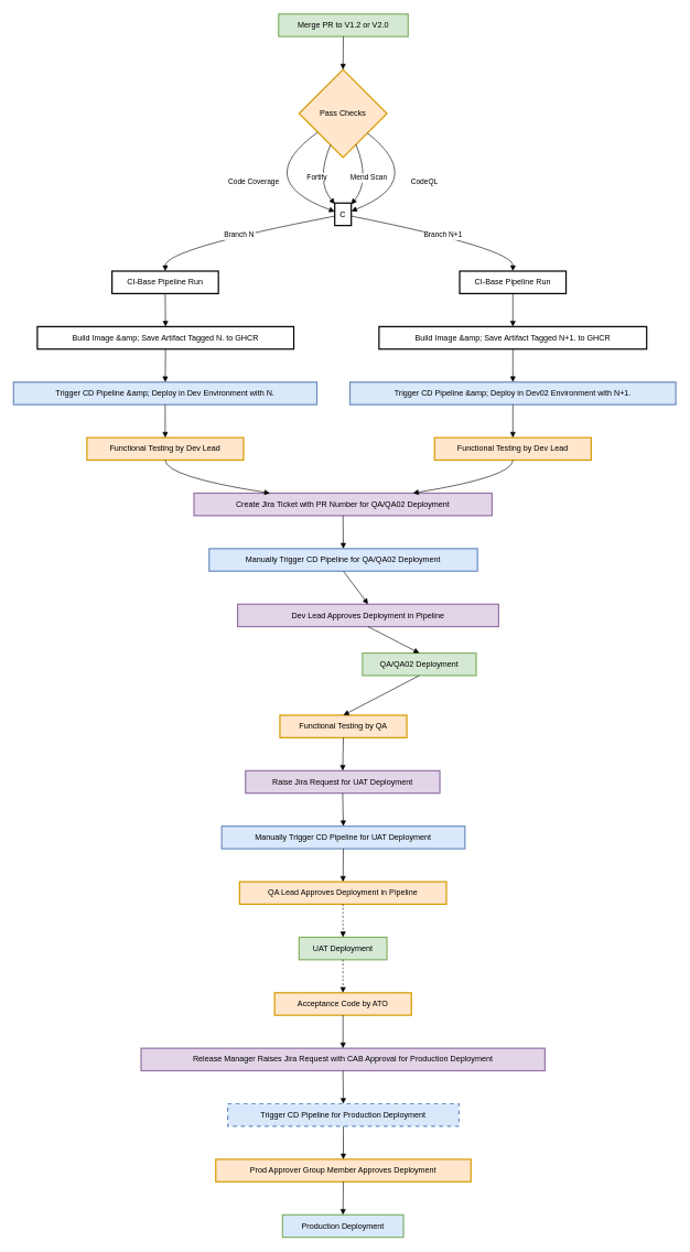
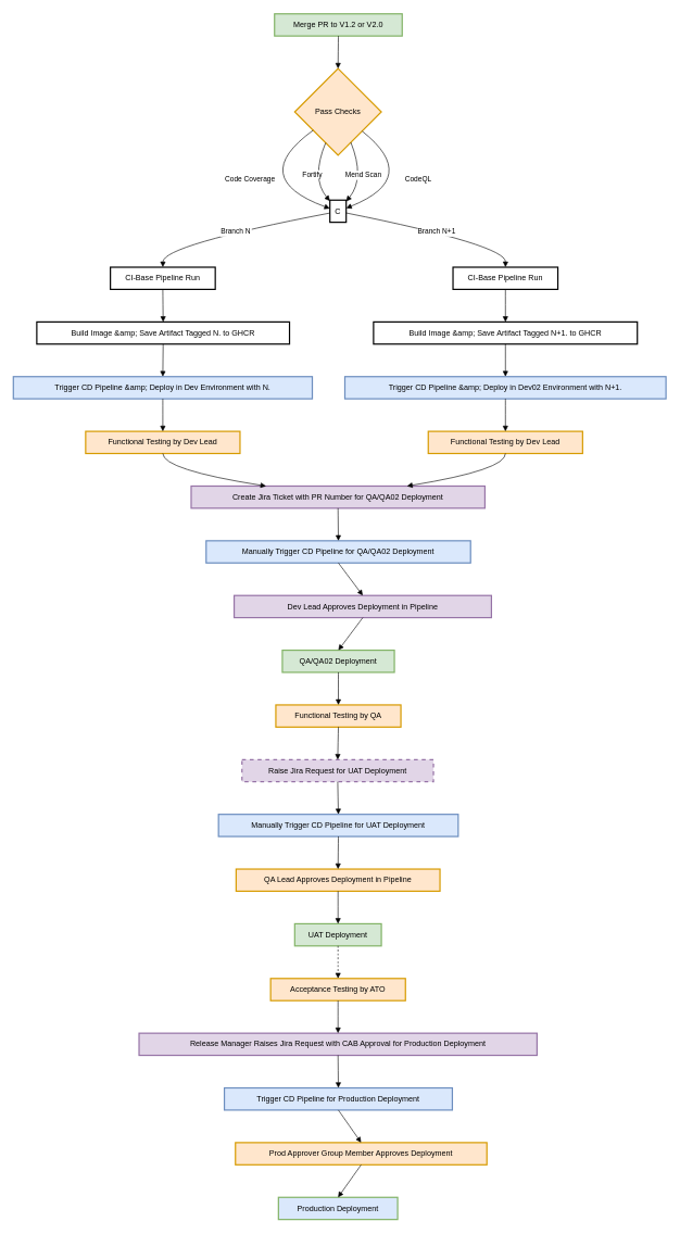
  <mxCell id="0" />
  <mxCell id="1" parent="0" />
  <mxCell id="2" value="Merge PR to V1.2 or V2.0" style="whiteSpace=wrap;strokeWidth=2;fillColor=#d5e8d4;strokeColor=#82b366;" vertex="1" parent="1"><mxGeometry x="421" y="20" width="196" height="34" as="geometry" /></mxCell>
  <mxCell id="3" value="Pass Checks" style="rhombus;strokeWidth=2;whiteSpace=wrap;fillColor=#ffe6cc;strokeColor=#d79b00;" vertex="1" parent="1"><mxGeometry x="452" y="104" width="133" height="133" as="geometry" /></mxCell>
  <mxCell id="4" value="C" style="whiteSpace=wrap;strokeWidth=2;" vertex="1" parent="1"><mxGeometry x="506" y="306" width="25" height="34" as="geometry" /></mxCell>
  <mxCell id="5" value="CI-Base Pipeline Run" style="whiteSpace=wrap;strokeWidth=2;" vertex="1" parent="1"><mxGeometry x="169" y="409" width="161" height="34" as="geometry" /></mxCell>
  <mxCell id="6" value="CI-Base Pipeline Run" style="whiteSpace=wrap;strokeWidth=2;" vertex="1" parent="1"><mxGeometry x="695" y="409" width="161" height="34" as="geometry" /></mxCell>
  <mxCell id="7" value="Build Image &amp;amp; Save Artifact Tagged N. to GHCR" style="whiteSpace=wrap;strokeWidth=2;" vertex="1" parent="1"><mxGeometry x="56" y="493" width="388" height="34" as="geometry" /></mxCell>
  <mxCell id="8" value="Trigger CD Pipeline &amp;amp; Deploy in Dev Environment with N." style="whiteSpace=wrap;strokeWidth=2;fillColor=#dae8fc;strokeColor=#6c8ebf;" vertex="1" parent="1"><mxGeometry x="20" y="577" width="459" height="34" as="geometry" /></mxCell>
  <mxCell id="9" value="Build Image &amp;amp; Save Artifact Tagged N+1. to GHCR" style="whiteSpace=wrap;strokeWidth=2;" vertex="1" parent="1"><mxGeometry x="573" y="493" width="405" height="34" as="geometry" /></mxCell>
  <mxCell id="10" value="Trigger CD Pipeline &amp;amp; Deploy in Dev02 Environment with N+1." style="whiteSpace=wrap;strokeWidth=2;fillColor=#dae8fc;strokeColor=#6c8ebf;" vertex="1" parent="1"><mxGeometry x="529" y="577" width="493" height="34" as="geometry" /></mxCell>
  <mxCell id="11" value="Functional Testing by Dev Lead" style="whiteSpace=wrap;strokeWidth=2;fillColor=#ffe6cc;strokeColor=#d79b00;" vertex="1" parent="1"><mxGeometry x="131" y="661" width="237" height="34" as="geometry" /></mxCell>
  <mxCell id="12" value="Functional Testing by Dev Lead" style="whiteSpace=wrap;strokeWidth=2;fillColor=#ffe6cc;strokeColor=#d79b00;" vertex="1" parent="1"><mxGeometry x="657" y="661" width="237" height="34" as="geometry" /></mxCell>
  <mxCell id="13" value="Create Jira Ticket with PR Number for QA/QA02 Deployment" style="whiteSpace=wrap;strokeWidth=2;fillColor=#e1d5e7;strokeColor=#9673a6;" vertex="1" parent="1"><mxGeometry x="293" y="745" width="451" height="34" as="geometry" /></mxCell>
  <mxCell id="14" value="Manually Trigger CD Pipeline for QA/QA02 Deployment" style="whiteSpace=wrap;strokeWidth=2;fillColor=#dae8fc;strokeColor=#6c8ebf;" vertex="1" parent="1"><mxGeometry x="316" y="829" width="406" height="34" as="geometry" /></mxCell>
  <mxCell id="15" value="Dev Lead Approves Deployment in Pipeline" style="whiteSpace=wrap;strokeWidth=2;fillColor=#e1d5e7;strokeColor=#9673a6;" vertex="1" parent="1"><mxGeometry x="359" y="913" width="395" height="34" as="geometry" /></mxCell>
- <mxCell id="16" value="QA/QA02 Deployment" style="whiteSpace=wrap;strokeWidth=2;fillColor=#d5e8d4;strokeColor=#82b366;" vertex="1" parent="1"><mxGeometry x="548" y="987" width="172" height="34" as="geometry" /></mxCell>
+ <mxCell id="16" value="QA/QA02 Deployment" style="whiteSpace=wrap;strokeWidth=2;fillColor=#d5e8d4;strokeColor=#82b366;" vertex="1" parent="1"><mxGeometry x="433" y="997" width="172" height="34" as="geometry" /></mxCell>
  <mxCell id="17" value="Functional Testing by QA" style="whiteSpace=wrap;strokeWidth=2;fillColor=#ffe6cc;strokeColor=#d79b00;" vertex="1" parent="1"><mxGeometry x="423" y="1081" width="192" height="34" as="geometry" /></mxCell>
- <mxCell id="18" value="Raise Jira Request for UAT Deployment" style="whiteSpace=wrap;strokeWidth=2;fillColor=#e1d5e7;strokeColor=#9673a6;" vertex="1" parent="1"><mxGeometry x="371" y="1165" width="294" height="34" as="geometry" /></mxCell>
+ <mxCell id="18" value="Raise Jira Request for UAT Deployment" style="whiteSpace=wrap;strokeWidth=2;fillColor=#e1d5e7;strokeColor=#9673a6;dashed=1;" vertex="1" parent="1"><mxGeometry x="371" y="1165" width="294" height="34" as="geometry" /></mxCell>
  <mxCell id="19" value="Manually Trigger CD Pipeline for UAT Deployment" style="whiteSpace=wrap;strokeWidth=2;fillColor=#dae8fc;strokeColor=#6c8ebf;" vertex="1" parent="1"><mxGeometry x="335" y="1249" width="368" height="34" as="geometry" /></mxCell>
  <mxCell id="20" value="QA Lead Approves Deployment in Pipeline" style="whiteSpace=wrap;strokeWidth=2;fillColor=#ffe6cc;strokeColor=#d79b00;" vertex="1" parent="1"><mxGeometry x="362" y="1333" width="313" height="34" as="geometry" /></mxCell>
  <mxCell id="21" value="UAT Deployment" style="whiteSpace=wrap;strokeWidth=2;fillColor=#d5e8d4;strokeColor=#82b366;" vertex="1" parent="1"><mxGeometry x="452" y="1417" width="133" height="34" as="geometry" /></mxCell>
- <mxCell id="22" value="Acceptance Code by ATO" style="whiteSpace=wrap;strokeWidth=2;fillColor=#ffe6cc;strokeColor=#d79b00;" vertex="1" parent="1"><mxGeometry x="415" y="1501" width="207" height="34" as="geometry" /></mxCell>
+ <mxCell id="22" value="Acceptance Testing by ATO" style="whiteSpace=wrap;strokeWidth=2;fillColor=#ffe6cc;strokeColor=#d79b00;" vertex="1" parent="1"><mxGeometry x="415" y="1501" width="207" height="34" as="geometry" /></mxCell>
  <mxCell id="23" value="Release Manager Raises Jira Request with CAB Approval for Production Deployment" style="whiteSpace=wrap;strokeWidth=2;fillColor=#e1d5e7;strokeColor=#9673a6;" vertex="1" parent="1"><mxGeometry x="213" y="1585" width="611" height="34" as="geometry" /></mxCell>
- <mxCell id="24" value="Trigger CD Pipeline for Production Deployment" style="whiteSpace=wrap;strokeWidth=2;fillColor=#dae8fc;strokeColor=#6c8ebf;dashed=1;" vertex="1" parent="1"><mxGeometry x="344" y="1669" width="350" height="34" as="geometry" /></mxCell>
- <mxCell id="25" value="Prod Approver Group Member Approves Deployment" style="whiteSpace=wrap;strokeWidth=2;fillColor=#ffe6cc;strokeColor=#d79b00;" vertex="1" parent="1"><mxGeometry x="326" y="1753" width="386" height="34" as="geometry" /></mxCell>
+ <mxCell id="24" value="Trigger CD Pipeline for Production Deployment" style="whiteSpace=wrap;strokeWidth=2;fillColor=#dae8fc;strokeColor=#6c8ebf;" vertex="1" parent="1"><mxGeometry x="344" y="1669" width="350" height="34" as="geometry" /></mxCell>
+ <mxCell id="25" value="Prod Approver Group Member Approves Deployment" style="whiteSpace=wrap;strokeWidth=2;fillColor=#ffe6cc;strokeColor=#d79b00;" vertex="1" parent="1"><mxGeometry x="361" y="1753" width="386" height="34" as="geometry" /></mxCell>
  <mxCell id="26" value="Production Deployment" style="whiteSpace=wrap;strokeWidth=2;fillColor=#dae8fc;strokeColor=#82b366;" vertex="1" parent="1"><mxGeometry x="427" y="1837" width="183" height="34" as="geometry" /></mxCell>
  <mxCell id="27" value="" style="curved=1;startArrow=none;endArrow=block;exitX=0.5;exitY=1;entryX=0.5;entryY=0;rounded=0;" edge="1" parent="1" source="2" target="3"><mxGeometry relative="1" as="geometry"><Array as="points" /></mxGeometry></mxCell>
  <mxCell id="28" value="Code Coverage" style="curved=1;startArrow=none;endArrow=block;exitX=0;exitY=0.87;entryX=0.01;entryY=0.38;rounded=0;" edge="1" parent="1" source="3" target="4"><mxGeometry relative="1" as="geometry"><Array as="points"><mxPoint x="379" y="272" /></Array></mxGeometry></mxCell>
  <mxCell id="29" value="Fortify" style="curved=1;startArrow=none;endArrow=block;exitX=0.3;exitY=1;entryX=0.01;entryY=0.05;rounded=0;" edge="1" parent="1" source="3" target="4"><mxGeometry relative="1" as="geometry"><Array as="points"><mxPoint x="477" y="272" /></Array></mxGeometry></mxCell>
  <mxCell id="30" value="Mend Scan" style="curved=1;startArrow=none;endArrow=block;exitX=0.71;exitY=1;entryX=1.01;entryY=0.05;rounded=0;" edge="1" parent="1" source="3" target="4"><mxGeometry relative="1" as="geometry"><Array as="points"><mxPoint x="560" y="272" /></Array></mxGeometry></mxCell>
  <mxCell id="31" value="CodeQL" style="curved=1;startArrow=none;endArrow=block;exitX=1;exitY=0.9;entryX=1.01;entryY=0.36;rounded=0;" edge="1" parent="1" source="3" target="4"><mxGeometry relative="1" as="geometry"><Array as="points"><mxPoint x="646" y="272" /></Array></mxGeometry></mxCell>
  <mxCell id="32" value="Branch N" style="curved=1;startArrow=none;endArrow=block;exitX=0.01;exitY=0.58;entryX=0.5;entryY=0.01;rounded=0;" edge="1" parent="1" source="4" target="5"><mxGeometry relative="1" as="geometry"><Array as="points"><mxPoint x="250" y="375" /></Array></mxGeometry></mxCell>
  <mxCell id="33" value="Branch N+1" style="curved=1;startArrow=none;endArrow=block;exitX=1.01;exitY=0.58;entryX=0.5;entryY=0.01;rounded=0;" edge="1" parent="1" source="4" target="6"><mxGeometry relative="1" as="geometry"><Array as="points"><mxPoint x="776" y="375" /></Array></mxGeometry></mxCell>
  <mxCell id="34" value="" style="curved=1;startArrow=none;endArrow=block;exitX=0.5;exitY=1.01;entryX=0.5;entryY=0.01;rounded=0;" edge="1" parent="1" source="5" target="7"><mxGeometry relative="1" as="geometry"><Array as="points" /></mxGeometry></mxCell>
  <mxCell id="35" value="" style="curved=1;startArrow=none;endArrow=block;exitX=0.5;exitY=1.01;entryX=0.5;entryY=0.01;rounded=0;" edge="1" parent="1" source="7" target="8"><mxGeometry relative="1" as="geometry"><Array as="points" /></mxGeometry></mxCell>
  <mxCell id="36" value="" style="curved=1;startArrow=none;endArrow=block;exitX=0.5;exitY=1.01;entryX=0.5;entryY=0.01;rounded=0;" edge="1" parent="1" source="6" target="9"><mxGeometry relative="1" as="geometry"><Array as="points" /></mxGeometry></mxCell>
  <mxCell id="37" value="" style="curved=1;startArrow=none;endArrow=block;exitX=0.5;exitY=1.01;entryX=0.5;entryY=0.01;rounded=0;" edge="1" parent="1" source="9" target="10"><mxGeometry relative="1" as="geometry"><Array as="points" /></mxGeometry></mxCell>
  <mxCell id="38" value="" style="curved=1;startArrow=none;endArrow=block;exitX=0.5;exitY=1.01;entryX=0.5;entryY=0.01;rounded=0;" edge="1" parent="1" source="8" target="11"><mxGeometry relative="1" as="geometry"><Array as="points" /></mxGeometry></mxCell>
  <mxCell id="39" value="" style="curved=1;startArrow=none;endArrow=block;exitX=0.5;exitY=1.01;entryX=0.5;entryY=0.01;rounded=0;" edge="1" parent="1" source="10" target="12"><mxGeometry relative="1" as="geometry"><Array as="points" /></mxGeometry></mxCell>
  <mxCell id="40" value="" style="curved=1;startArrow=none;endArrow=block;exitX=0.5;exitY=1.01;entryX=0.26;entryY=0.01;rounded=0;" edge="1" parent="1" source="11" target="13"><mxGeometry relative="1" as="geometry"><Array as="points"><mxPoint x="250" y="720" /></Array></mxGeometry></mxCell>
  <mxCell id="41" value="" style="curved=1;startArrow=none;endArrow=block;exitX=0.5;exitY=1.01;entryX=0.73;entryY=0.01;rounded=0;" edge="1" parent="1" source="12" target="13"><mxGeometry relative="1" as="geometry"><Array as="points"><mxPoint x="776" y="720" /></Array></mxGeometry></mxCell>
  <mxCell id="42" value="" style="curved=1;startArrow=none;endArrow=block;exitX=0.5;exitY=1.01;entryX=0.5;entryY=0.01;rounded=0;" edge="1" parent="1" source="13" target="14"><mxGeometry relative="1" as="geometry"><Array as="points" /></mxGeometry></mxCell>
  <mxCell id="43" value="" style="curved=1;startArrow=none;endArrow=block;exitX=0.5;exitY=1.01;entryX=0.5;entryY=0.01;rounded=0;" edge="1" parent="1" source="14" target="15"><mxGeometry relative="1" as="geometry"><Array as="points" /></mxGeometry></mxCell>
  <mxCell id="44" value="" style="curved=1;startArrow=none;endArrow=block;exitX=0.5;exitY=1.01;entryX=0.5;entryY=0.01;rounded=0;" edge="1" parent="1" source="15" target="16"><mxGeometry relative="1" as="geometry"><Array as="points" /></mxGeometry></mxCell>
  <mxCell id="45" value="" style="curved=1;startArrow=none;endArrow=block;exitX=0.5;exitY=1.01;entryX=0.5;entryY=0.01;rounded=0;" edge="1" parent="1" source="16" target="17"><mxGeometry relative="1" as="geometry"><Array as="points" /></mxGeometry></mxCell>
  <mxCell id="46" value="" style="curved=1;startArrow=none;endArrow=block;exitX=0.5;exitY=1.01;entryX=0.5;entryY=0.01;rounded=0;" edge="1" parent="1" source="17" target="18"><mxGeometry relative="1" as="geometry"><Array as="points" /></mxGeometry></mxCell>
  <mxCell id="47" value="" style="curved=1;startArrow=none;endArrow=block;exitX=0.5;exitY=1.01;entryX=0.5;entryY=0.01;rounded=0;" edge="1" parent="1" source="18" target="19"><mxGeometry relative="1" as="geometry"><Array as="points" /></mxGeometry></mxCell>
  <mxCell id="48" value="" style="curved=1;startArrow=none;endArrow=block;exitX=0.5;exitY=1.01;entryX=0.5;entryY=0.01;rounded=0;" edge="1" parent="1" source="19" target="20"><mxGeometry relative="1" as="geometry"><Array as="points" /></mxGeometry></mxCell>
- <mxCell id="49" value="" style="curved=1;startArrow=none;endArrow=block;exitX=0.5;exitY=1.01;entryX=0.5;entryY=0.01;rounded=0;dashed=1;" edge="1" parent="1" source="20" target="21"><mxGeometry relative="1" as="geometry"><Array as="points" /></mxGeometry></mxCell>
+ <mxCell id="49" value="" style="curved=1;startArrow=none;endArrow=block;exitX=0.5;exitY=1.01;entryX=0.5;entryY=0.01;rounded=0;" edge="1" parent="1" source="20" target="21"><mxGeometry relative="1" as="geometry"><Array as="points" /></mxGeometry></mxCell>
  <mxCell id="50" value="" style="curved=1;startArrow=none;endArrow=block;exitX=0.5;exitY=1.01;entryX=0.5;entryY=0.01;rounded=0;dashed=1;" edge="1" parent="1" source="21" target="22"><mxGeometry relative="1" as="geometry"><Array as="points" /></mxGeometry></mxCell>
  <mxCell id="51" value="" style="curved=1;startArrow=none;endArrow=block;exitX=0.5;exitY=1.01;entryX=0.5;entryY=0.01;rounded=0;" edge="1" parent="1" source="22" target="23"><mxGeometry relative="1" as="geometry"><Array as="points" /></mxGeometry></mxCell>
  <mxCell id="52" value="" style="curved=1;startArrow=none;endArrow=block;exitX=0.5;exitY=1.01;entryX=0.5;entryY=0.01;rounded=0;" edge="1" parent="1" source="23" target="24"><mxGeometry relative="1" as="geometry"><Array as="points" /></mxGeometry></mxCell>
  <mxCell id="53" value="" style="curved=1;startArrow=none;endArrow=block;exitX=0.5;exitY=1.01;entryX=0.5;entryY=0.01;rounded=0;" edge="1" parent="1" source="24" target="25"><mxGeometry relative="1" as="geometry"><Array as="points" /></mxGeometry></mxCell>
  <mxCell id="54" value="" style="curved=1;startArrow=none;endArrow=block;exitX=0.5;exitY=1.01;entryX=0.5;entryY=0.01;rounded=0;" edge="1" parent="1" source="25" target="26"><mxGeometry relative="1" as="geometry"><Array as="points" /></mxGeometry></mxCell>
